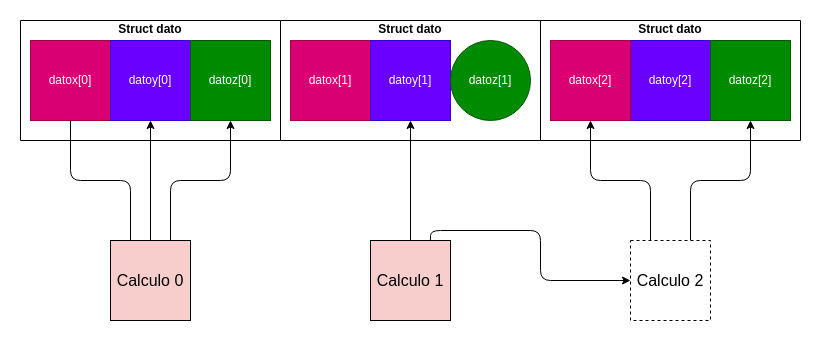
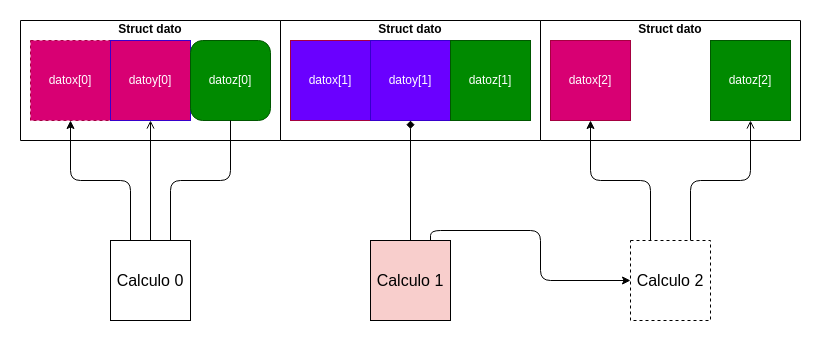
  <mxCell id="0" />
  <mxCell id="1" parent="0" />
- <mxCell id="2" value="datox[0]" style="whiteSpace=wrap;html=1;aspect=fixed;strokeColor=#A50040;fillColor=#d80073;fontColor=#ffffff;" parent="1" vertex="1"><mxGeometry x="30" y="40" width="80" height="80" as="geometry" /></mxCell>
+ <mxCell id="2" value="datox[0]" style="whiteSpace=wrap;html=1;aspect=fixed;strokeColor=#A50040;fillColor=#d80073;fontColor=#ffffff;dashed=1;" parent="1" vertex="1"><mxGeometry x="30" y="40" width="80" height="80" as="geometry" /></mxCell>
  <mxCell id="3" value="datox[2]" style="whiteSpace=wrap;html=1;aspect=fixed;strokeColor=#A50040;fillColor=#d80073;fontColor=#ffffff;" parent="1" vertex="1"><mxGeometry x="550" y="40" width="80" height="80" as="geometry" /></mxCell>
- <mxCell id="4" value="datoy[0]" style="whiteSpace=wrap;html=1;aspect=fixed;strokeColor=#3700CC;fillColor=#6a00ff;fontColor=#ffffff;" parent="1" vertex="1"><mxGeometry x="110" y="40" width="80" height="80" as="geometry" /></mxCell>
- <mxCell id="5" value="datoy[2]" style="whiteSpace=wrap;html=1;aspect=fixed;strokeColor=#3700CC;fillColor=#6a00ff;fontColor=#ffffff;" parent="1" vertex="1"><mxGeometry x="630" y="40" width="80" height="80" as="geometry" /></mxCell>
- <mxCell id="6" value="datoz[0]" style="whiteSpace=wrap;html=1;aspect=fixed;strokeColor=#005700;fillColor=#008a00;fontColor=#ffffff;" parent="1" vertex="1"><mxGeometry x="190" y="40" width="80" height="80" as="geometry" /></mxCell>
+ <mxCell id="4" value="datoy[0]" style="whiteSpace=wrap;html=1;aspect=fixed;strokeColor=#3700CC;fillColor=#d80073;fontColor=#ffffff;" parent="1" vertex="1"><mxGeometry x="110" y="40" width="80" height="80" as="geometry" /></mxCell>
+ <mxCell id="6" value="datoz[0]" style="whiteSpace=wrap;html=1;aspect=fixed;strokeColor=#005700;fillColor=#008a00;fontColor=#ffffff;rounded=1;" parent="1" vertex="1"><mxGeometry x="190" y="40" width="80" height="80" as="geometry" /></mxCell>
  <mxCell id="7" value="datoz[2]" style="whiteSpace=wrap;html=1;aspect=fixed;strokeColor=#005700;fillColor=#008a00;fontColor=#ffffff;" parent="1" vertex="1"><mxGeometry x="710" y="40" width="80" height="80" as="geometry" /></mxCell>
- <mxCell id="8" style="edgeStyle=orthogonalEdgeStyle;html=1;exitX=0.25;exitY=0;exitDx=0;exitDy=0;strokeColor=#000000;endArrow=none;" edge="1" parent="1" source="11" target="2"><mxGeometry relative="1" as="geometry" /></mxCell>
- <mxCell id="9" style="edgeStyle=orthogonalEdgeStyle;html=1;exitX=0.5;exitY=0;exitDx=0;exitDy=0;entryX=0.5;entryY=1;entryDx=0;entryDy=0;strokeColor=#000000;" edge="1" parent="1" source="11" target="4"><mxGeometry relative="1" as="geometry" /></mxCell>
- <mxCell id="10" style="edgeStyle=orthogonalEdgeStyle;html=1;exitX=0.75;exitY=0;exitDx=0;exitDy=0;strokeColor=#000000;" edge="1" parent="1" source="11" target="6"><mxGeometry relative="1" as="geometry" /></mxCell>
- <mxCell id="11" value="&lt;font color=&quot;#000000&quot;&gt;Calculo 0&lt;/font&gt;" style="whiteSpace=wrap;html=1;aspect=fixed;fontSize=16;fillColor=#f8cecc;strokeColor=#000000;" parent="1" vertex="1"><mxGeometry x="110" y="240" width="80" height="80" as="geometry" /></mxCell>
+ <mxCell id="8" style="edgeStyle=orthogonalEdgeStyle;html=1;exitX=0.25;exitY=0;exitDx=0;exitDy=0;strokeColor=#000000;" edge="1" parent="1" source="11" target="2"><mxGeometry relative="1" as="geometry" /></mxCell>
+ <mxCell id="9" style="edgeStyle=orthogonalEdgeStyle;html=1;exitX=0.5;exitY=0;exitDx=0;exitDy=0;entryX=0.5;entryY=1;entryDx=0;entryDy=0;strokeColor=#000000;endArrow=open;" edge="1" parent="1" source="11" target="4"><mxGeometry relative="1" as="geometry" /></mxCell>
+ <mxCell id="10" style="edgeStyle=orthogonalEdgeStyle;html=1;exitX=0.75;exitY=0;exitDx=0;exitDy=0;strokeColor=#000000;endArrow=none;" edge="1" parent="1" source="11" target="6"><mxGeometry relative="1" as="geometry" /></mxCell>
+ <mxCell id="11" value="&lt;font color=&quot;#000000&quot;&gt;Calculo 0&lt;/font&gt;" style="whiteSpace=wrap;html=1;aspect=fixed;fontSize=16;fillColor=#FFFFFF;strokeColor=#000000;" parent="1" vertex="1"><mxGeometry x="110" y="240" width="80" height="80" as="geometry" /></mxCell>
  <mxCell id="12" style="edgeStyle=orthogonalEdgeStyle;html=1;exitX=0.25;exitY=0;exitDx=0;exitDy=0;strokeColor=#000000;" edge="1" parent="1" source="14" target="3"><mxGeometry relative="1" as="geometry" /></mxCell>
- <mxCell id="13" style="edgeStyle=orthogonalEdgeStyle;html=1;exitX=0.75;exitY=0;exitDx=0;exitDy=0;strokeColor=#000000;" edge="1" parent="1" source="14" target="7"><mxGeometry relative="1" as="geometry" /></mxCell>
+ <mxCell id="13" style="edgeStyle=orthogonalEdgeStyle;html=1;exitX=0.75;exitY=0;exitDx=0;exitDy=0;strokeColor=#000000;endArrow=open;" edge="1" parent="1" source="14" target="7"><mxGeometry relative="1" as="geometry" /></mxCell>
  <mxCell id="14" value="&lt;font color=&quot;#000000&quot;&gt;Calculo 2&lt;/font&gt;" style="whiteSpace=wrap;html=1;aspect=fixed;fontSize=16;fillColor=#FFFFFF;strokeColor=#000000;dashed=1;" parent="1" vertex="1"><mxGeometry x="630" y="240" width="80" height="80" as="geometry" /></mxCell>
  <mxCell id="15" value="Struct dato" style="swimlane;startSize=0;strokeColor=#000000;fontColor=#000000;spacingTop=15;swimlaneLine=0;" vertex="1" parent="1"><mxGeometry x="20" y="20" width="260" height="120" as="geometry" /></mxCell>
  <mxCell id="16" value="Struct dato" style="swimlane;startSize=0;strokeColor=#000000;fontColor=#000000;spacingTop=15;swimlaneLine=0;" vertex="1" parent="1"><mxGeometry x="280" y="20" width="260" height="120" as="geometry" /></mxCell>
- <mxCell id="17" value="datox[1]" style="whiteSpace=wrap;html=1;aspect=fixed;strokeColor=#A50040;fillColor=#d80073;fontColor=#ffffff;" parent="16" vertex="1"><mxGeometry x="10" y="20" width="80" height="80" as="geometry" /></mxCell>
+ <mxCell id="17" value="datox[1]" style="whiteSpace=wrap;html=1;aspect=fixed;strokeColor=#A50040;fillColor=#6a00ff;fontColor=#ffffff;" parent="16" vertex="1"><mxGeometry x="10" y="20" width="80" height="80" as="geometry" /></mxCell>
  <mxCell id="18" value="" style="edgeStyle=orthogonalEdgeStyle;html=1;strokeColor=#000000;fontColor=#000000;" edge="1" parent="16" source="19"><mxGeometry relative="1" as="geometry"><mxPoint x="250" y="60" as="targetPoint" /></mxGeometry></mxCell>
  <mxCell id="19" value="datoy[1]" style="whiteSpace=wrap;html=1;aspect=fixed;strokeColor=#3700CC;fillColor=#6a00ff;fontColor=#ffffff;" parent="16" vertex="1"><mxGeometry x="90" y="20" width="80" height="80" as="geometry" /></mxCell>
- <mxCell id="20" value="datoz[1]" style="ellipse;whiteSpace=wrap;html=1;aspect=fixed;strokeColor=#005700;fillColor=#008a00;fontColor=#ffffff;" parent="16" vertex="1"><mxGeometry x="170" y="20" width="80" height="80" as="geometry" /></mxCell>
- <mxCell id="21" style="edgeStyle=orthogonalEdgeStyle;html=1;exitX=0.5;exitY=0;exitDx=0;exitDy=0;strokeColor=#000000;" edge="1" parent="16" source="23" target="19"><mxGeometry relative="1" as="geometry" /></mxCell>
+ <mxCell id="20" value="datoz[1]" style="whiteSpace=wrap;html=1;aspect=fixed;strokeColor=#005700;fillColor=#008a00;fontColor=#ffffff;" parent="16" vertex="1"><mxGeometry x="170" y="20" width="80" height="80" as="geometry" /></mxCell>
+ <mxCell id="21" style="edgeStyle=orthogonalEdgeStyle;html=1;exitX=0.5;exitY=0;exitDx=0;exitDy=0;strokeColor=#000000;endArrow=diamond;" edge="1" parent="16" source="23" target="19"><mxGeometry relative="1" as="geometry" /></mxCell>
  <mxCell id="22" style="edgeStyle=orthogonalEdgeStyle;html=1;exitX=0.75;exitY=0;exitDx=0;exitDy=0;strokeColor=#000000;" edge="1" parent="16" source="23" target="14"><mxGeometry relative="1" as="geometry" /></mxCell>
  <mxCell id="23" value="&lt;font color=&quot;#000000&quot;&gt;Calculo 1&lt;/font&gt;" style="whiteSpace=wrap;html=1;aspect=fixed;fontSize=16;fillColor=#f8cecc;strokeColor=#000000;" parent="16" vertex="1"><mxGeometry x="90" y="220" width="80" height="80" as="geometry" /></mxCell>
  <mxCell id="24" value="datox[2]" style="whiteSpace=wrap;html=1;aspect=fixed;strokeColor=#A50040;fillColor=#d80073;fontColor=#ffffff;" vertex="1" parent="1"><mxGeometry x="550" y="40" width="80" height="80" as="geometry" /></mxCell>
  <mxCell id="25" value="Struct dato" style="swimlane;startSize=0;strokeColor=#000000;fontColor=#000000;spacingTop=15;swimlaneLine=0;" vertex="1" parent="1"><mxGeometry x="540" y="20" width="260" height="120" as="geometry" /></mxCell>
